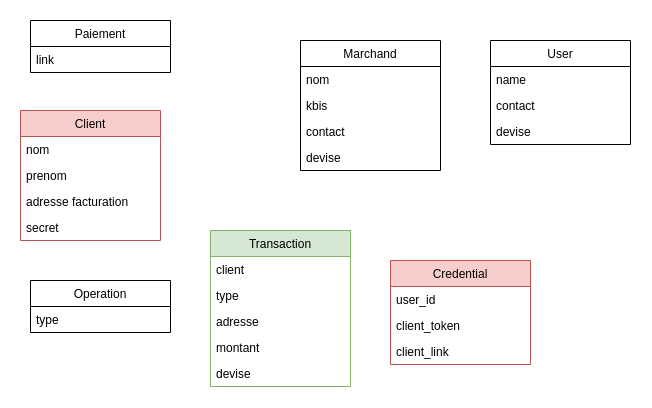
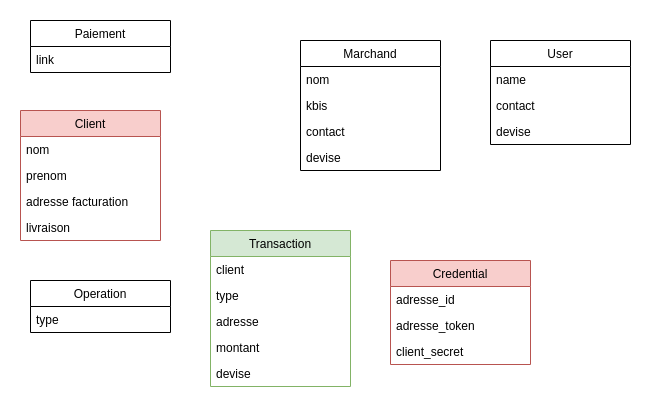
  <mxCell id="0" />
  <mxCell id="1" parent="0" />
  <mxCell id="2" value="User" style="swimlane;fontStyle=0;childLayout=stackLayout;horizontal=1;startSize=26;fillColor=none;horizontalStack=0;resizeParent=1;resizeParentMax=0;resizeLast=0;collapsible=1;marginBottom=0;" vertex="1" parent="1"><mxGeometry x="490" y="40" width="140" height="104" as="geometry" /></mxCell>
  <mxCell id="3" value="name" style="text;strokeColor=none;fillColor=none;align=left;verticalAlign=top;spacingLeft=4;spacingRight=4;overflow=hidden;rotatable=0;points=[[0,0.5],[1,0.5]];portConstraint=eastwest;" vertex="1" parent="2"><mxGeometry y="26" width="140" height="26" as="geometry" /></mxCell>
  <mxCell id="4" value="contact" style="text;strokeColor=none;fillColor=none;align=left;verticalAlign=top;spacingLeft=4;spacingRight=4;overflow=hidden;rotatable=0;points=[[0,0.5],[1,0.5]];portConstraint=eastwest;" vertex="1" parent="2"><mxGeometry y="52" width="140" height="26" as="geometry" /></mxCell>
  <mxCell id="5" value="devise" style="text;strokeColor=none;fillColor=none;align=left;verticalAlign=top;spacingLeft=4;spacingRight=4;overflow=hidden;rotatable=0;points=[[0,0.5],[1,0.5]];portConstraint=eastwest;" vertex="1" parent="2"><mxGeometry y="78" width="140" height="26" as="geometry" /></mxCell>
  <mxCell id="6" value="Credential" style="swimlane;fontStyle=0;childLayout=stackLayout;horizontal=1;startSize=26;fillColor=#f8cecc;horizontalStack=0;resizeParent=1;resizeParentMax=0;resizeLast=0;collapsible=1;marginBottom=0;strokeColor=#b85450;" vertex="1" parent="1"><mxGeometry x="390" y="260" width="140" height="104" as="geometry" /></mxCell>
- <mxCell id="7" value="user_id" style="text;strokeColor=none;fillColor=none;align=left;verticalAlign=top;spacingLeft=4;spacingRight=4;overflow=hidden;rotatable=0;points=[[0,0.5],[1,0.5]];portConstraint=eastwest;" vertex="1" parent="6"><mxGeometry y="26" width="140" height="26" as="geometry" /></mxCell>
- <mxCell id="8" value="client_token" style="text;strokeColor=none;fillColor=none;align=left;verticalAlign=top;spacingLeft=4;spacingRight=4;overflow=hidden;rotatable=0;points=[[0,0.5],[1,0.5]];portConstraint=eastwest;" vertex="1" parent="6"><mxGeometry y="52" width="140" height="26" as="geometry" /></mxCell>
- <mxCell id="9" value="client_link" style="text;strokeColor=none;fillColor=none;align=left;verticalAlign=top;spacingLeft=4;spacingRight=4;overflow=hidden;rotatable=0;points=[[0,0.5],[1,0.5]];portConstraint=eastwest;" vertex="1" parent="6"><mxGeometry y="78" width="140" height="26" as="geometry" /></mxCell>
+ <mxCell id="7" value="adresse_id" style="text;strokeColor=none;fillColor=none;align=left;verticalAlign=top;spacingLeft=4;spacingRight=4;overflow=hidden;rotatable=0;points=[[0,0.5],[1,0.5]];portConstraint=eastwest;" vertex="1" parent="6"><mxGeometry y="26" width="140" height="26" as="geometry" /></mxCell>
+ <mxCell id="8" value="adresse_token" style="text;strokeColor=none;fillColor=none;align=left;verticalAlign=top;spacingLeft=4;spacingRight=4;overflow=hidden;rotatable=0;points=[[0,0.5],[1,0.5]];portConstraint=eastwest;" vertex="1" parent="6"><mxGeometry y="52" width="140" height="26" as="geometry" /></mxCell>
+ <mxCell id="9" value="client_secret" style="text;strokeColor=none;fillColor=none;align=left;verticalAlign=top;spacingLeft=4;spacingRight=4;overflow=hidden;rotatable=0;points=[[0,0.5],[1,0.5]];portConstraint=eastwest;" vertex="1" parent="6"><mxGeometry y="78" width="140" height="26" as="geometry" /></mxCell>
  <mxCell id="10" value="Transaction" style="swimlane;fontStyle=0;childLayout=stackLayout;horizontal=1;startSize=26;fillColor=#d5e8d4;horizontalStack=0;resizeParent=1;resizeParentMax=0;resizeLast=0;collapsible=1;marginBottom=0;strokeColor=#82b366;" vertex="1" parent="1"><mxGeometry x="210" y="230" width="140" height="156" as="geometry" /></mxCell>
  <mxCell id="11" value="client" style="text;strokeColor=none;fillColor=none;align=left;verticalAlign=top;spacingLeft=4;spacingRight=4;overflow=hidden;rotatable=0;points=[[0,0.5],[1,0.5]];portConstraint=eastwest;" vertex="1" parent="10"><mxGeometry y="26" width="140" height="26" as="geometry" /></mxCell>
  <mxCell id="12" value="type" style="text;strokeColor=none;fillColor=none;align=left;verticalAlign=top;spacingLeft=4;spacingRight=4;overflow=hidden;rotatable=0;points=[[0,0.5],[1,0.5]];portConstraint=eastwest;" vertex="1" parent="10"><mxGeometry y="52" width="140" height="26" as="geometry" /></mxCell>
  <mxCell id="13" value="adresse" style="text;strokeColor=none;fillColor=none;align=left;verticalAlign=top;spacingLeft=4;spacingRight=4;overflow=hidden;rotatable=0;points=[[0,0.5],[1,0.5]];portConstraint=eastwest;" vertex="1" parent="10"><mxGeometry y="78" width="140" height="26" as="geometry" /></mxCell>
  <mxCell id="14" value="montant" style="text;strokeColor=none;fillColor=none;align=left;verticalAlign=top;spacingLeft=4;spacingRight=4;overflow=hidden;rotatable=0;points=[[0,0.5],[1,0.5]];portConstraint=eastwest;" vertex="1" parent="10"><mxGeometry y="104" width="140" height="26" as="geometry" /></mxCell>
  <mxCell id="15" value="devise" style="text;strokeColor=none;fillColor=none;align=left;verticalAlign=top;spacingLeft=4;spacingRight=4;overflow=hidden;rotatable=0;points=[[0,0.5],[1,0.5]];portConstraint=eastwest;" vertex="1" parent="10"><mxGeometry y="130" width="140" height="26" as="geometry" /></mxCell>
  <mxCell id="16" value="Client" style="swimlane;fontStyle=0;childLayout=stackLayout;horizontal=1;startSize=26;fillColor=#f8cecc;horizontalStack=0;resizeParent=1;resizeParentMax=0;resizeLast=0;collapsible=1;marginBottom=0;strokeColor=#b85450;" vertex="1" parent="1"><mxGeometry x="20" y="110" width="140" height="130" as="geometry" /></mxCell>
  <mxCell id="17" value="nom" style="text;strokeColor=none;fillColor=none;align=left;verticalAlign=top;spacingLeft=4;spacingRight=4;overflow=hidden;rotatable=0;points=[[0,0.5],[1,0.5]];portConstraint=eastwest;" vertex="1" parent="16"><mxGeometry y="26" width="140" height="26" as="geometry" /></mxCell>
  <mxCell id="18" value="prenom" style="text;strokeColor=none;fillColor=none;align=left;verticalAlign=top;spacingLeft=4;spacingRight=4;overflow=hidden;rotatable=0;points=[[0,0.5],[1,0.5]];portConstraint=eastwest;" vertex="1" parent="16"><mxGeometry y="52" width="140" height="26" as="geometry" /></mxCell>
  <mxCell id="19" value="adresse facturation" style="text;strokeColor=none;fillColor=none;align=left;verticalAlign=top;spacingLeft=4;spacingRight=4;overflow=hidden;rotatable=0;points=[[0,0.5],[1,0.5]];portConstraint=eastwest;" vertex="1" parent="16"><mxGeometry y="78" width="140" height="26" as="geometry" /></mxCell>
- <mxCell id="20" value="secret" style="text;strokeColor=none;fillColor=none;align=left;verticalAlign=top;spacingLeft=4;spacingRight=4;overflow=hidden;rotatable=0;points=[[0,0.5],[1,0.5]];portConstraint=eastwest;" vertex="1" parent="16"><mxGeometry y="104" width="140" height="26" as="geometry" /></mxCell>
+ <mxCell id="20" value="livraison" style="text;strokeColor=none;fillColor=none;align=left;verticalAlign=top;spacingLeft=4;spacingRight=4;overflow=hidden;rotatable=0;points=[[0,0.5],[1,0.5]];portConstraint=eastwest;" vertex="1" parent="16"><mxGeometry y="104" width="140" height="26" as="geometry" /></mxCell>
  <mxCell id="21" value="Operation" style="swimlane;fontStyle=0;childLayout=stackLayout;horizontal=1;startSize=26;fillColor=none;horizontalStack=0;resizeParent=1;resizeParentMax=0;resizeLast=0;collapsible=1;marginBottom=0;" vertex="1" parent="1"><mxGeometry x="30" y="280" width="140" height="52" as="geometry" /></mxCell>
  <mxCell id="22" value="type" style="text;strokeColor=none;fillColor=none;align=left;verticalAlign=top;spacingLeft=4;spacingRight=4;overflow=hidden;rotatable=0;points=[[0,0.5],[1,0.5]];portConstraint=eastwest;" vertex="1" parent="21"><mxGeometry y="26" width="140" height="26" as="geometry" /></mxCell>
  <mxCell id="23" value="Paiement" style="swimlane;fontStyle=0;childLayout=stackLayout;horizontal=1;startSize=26;fillColor=none;horizontalStack=0;resizeParent=1;resizeParentMax=0;resizeLast=0;collapsible=1;marginBottom=0;" vertex="1" parent="1"><mxGeometry x="30" y="20" width="140" height="52" as="geometry" /></mxCell>
  <mxCell id="24" value="link" style="text;strokeColor=none;fillColor=none;align=left;verticalAlign=top;spacingLeft=4;spacingRight=4;overflow=hidden;rotatable=0;points=[[0,0.5],[1,0.5]];portConstraint=eastwest;" vertex="1" parent="23"><mxGeometry y="26" width="140" height="26" as="geometry" /></mxCell>
  <mxCell id="25" value="Marchand" style="swimlane;fontStyle=0;childLayout=stackLayout;horizontal=1;startSize=26;fillColor=none;horizontalStack=0;resizeParent=1;resizeParentMax=0;resizeLast=0;collapsible=1;marginBottom=0;" vertex="1" parent="1"><mxGeometry x="300" y="40" width="140" height="130" as="geometry" /></mxCell>
  <mxCell id="26" value="nom" style="text;strokeColor=none;fillColor=none;align=left;verticalAlign=top;spacingLeft=4;spacingRight=4;overflow=hidden;rotatable=0;points=[[0,0.5],[1,0.5]];portConstraint=eastwest;" vertex="1" parent="25"><mxGeometry y="26" width="140" height="26" as="geometry" /></mxCell>
  <mxCell id="27" value="kbis" style="text;strokeColor=none;fillColor=none;align=left;verticalAlign=top;spacingLeft=4;spacingRight=4;overflow=hidden;rotatable=0;points=[[0,0.5],[1,0.5]];portConstraint=eastwest;" vertex="1" parent="25"><mxGeometry y="52" width="140" height="26" as="geometry" /></mxCell>
  <mxCell id="28" value="contact" style="text;strokeColor=none;fillColor=none;align=left;verticalAlign=top;spacingLeft=4;spacingRight=4;overflow=hidden;rotatable=0;points=[[0,0.5],[1,0.5]];portConstraint=eastwest;" vertex="1" parent="25"><mxGeometry y="78" width="140" height="26" as="geometry" /></mxCell>
  <mxCell id="29" value="devise" style="text;strokeColor=none;fillColor=none;align=left;verticalAlign=top;spacingLeft=4;spacingRight=4;overflow=hidden;rotatable=0;points=[[0,0.5],[1,0.5]];portConstraint=eastwest;" vertex="1" parent="25"><mxGeometry y="104" width="140" height="26" as="geometry" /></mxCell>
